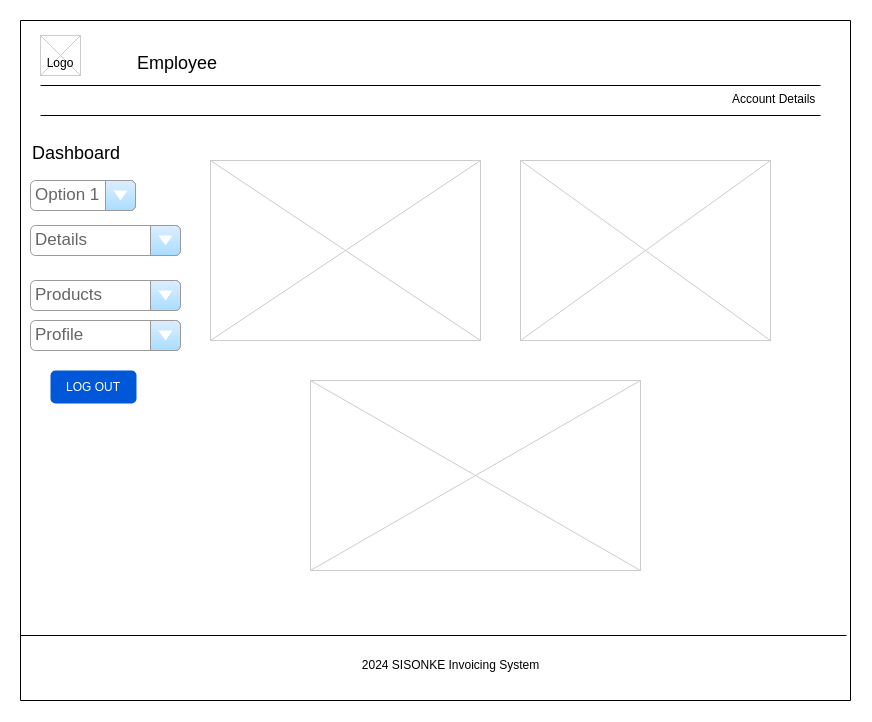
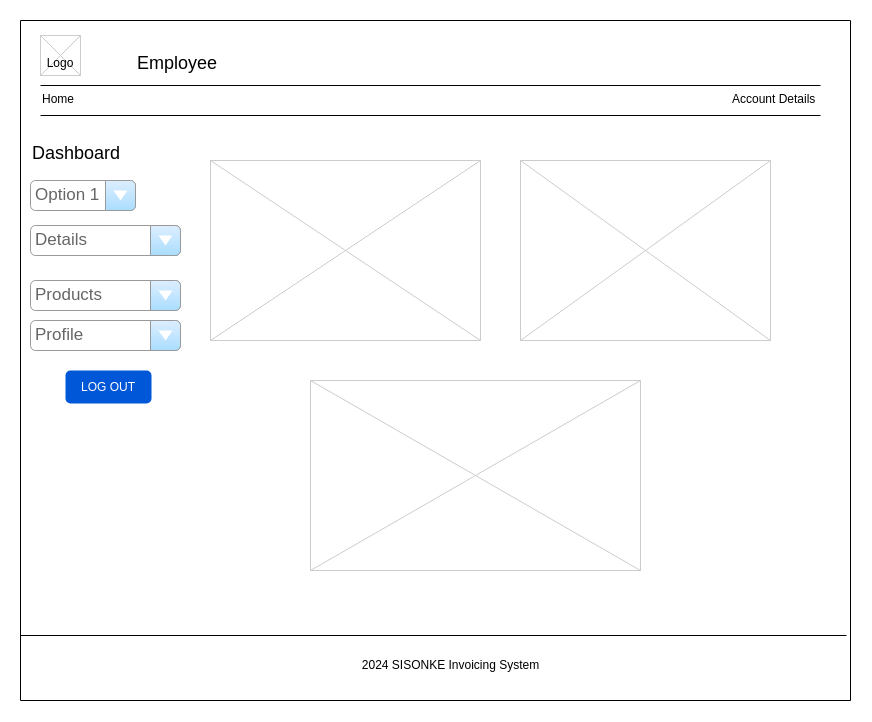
  <mxCell id="0" />
  <mxCell id="1" parent="0" />
  <mxCell id="2" value="" style="swimlane;startSize=0;" parent="1" vertex="1"><mxGeometry width="830" height="680" as="geometry" x="20" y="20" /></mxCell>
  <mxCell id="3" value="" style="line;strokeWidth=1" parent="2" vertex="1"><mxGeometry y="610" width="826" height="10" as="geometry" /></mxCell>
  <mxCell id="4" value="Products" style="strokeWidth=1;shadow=0;dashed=0;align=center;html=1;shape=mxgraph.mockup.forms.comboBox;strokeColor=#999999;fillColor=#ddeeff;align=left;fillColor2=#aaddff;mainText=;fontColor=#666666;fontSize=17;spacingLeft=3;" vertex="1" parent="2"><mxGeometry x="10" y="260" width="150" height="30" as="geometry" /></mxCell>
  <mxCell id="5" value="Profile" style="strokeWidth=1;shadow=0;dashed=0;align=center;html=1;shape=mxgraph.mockup.forms.comboBox;strokeColor=#999999;fillColor=#ddeeff;align=left;fillColor2=#aaddff;mainText=;fontColor=#666666;fontSize=17;spacingLeft=3;" parent="2" vertex="1"><mxGeometry x="10" y="300" width="150" height="30" as="geometry" /></mxCell>
  <mxCell id="6" value="2024 SISONKE Invoicing System" style="text;html=1;align=center;verticalAlign=middle;resizable=0;points=[];autosize=1;strokeColor=none;fillColor=none;" vertex="1" parent="2"><mxGeometry x="330" y="630" width="200" height="30" as="geometry" /></mxCell>
  <mxCell id="7" value="" style="verticalLabelPosition=bottom;verticalAlign=top;strokeWidth=1;shape=mxgraph.mockup.graphics.iconGrid;strokeColor=#CCCCCC;gridSize=1,1;" parent="2" vertex="1"><mxGeometry x="500" y="140" width="250" height="180" as="geometry" /></mxCell>
- <mxCell id="8" value="LOG OUT" style="rounded=1;fillColor=#0057D8;strokeColor=none;html=1;whiteSpace=wrap;fontColor=#ffffff;align=center;verticalAlign=middle;fontStyle=0;fontSize=12;sketch=0;" vertex="1" parent="2"><mxGeometry x="30" y="350" width="86" height="33" as="geometry" /></mxCell>
+ <mxCell id="8" value="LOG OUT" style="rounded=1;fillColor=#0057D8;strokeColor=none;html=1;whiteSpace=wrap;fontColor=#ffffff;align=center;verticalAlign=middle;fontStyle=0;fontSize=12;sketch=0;" vertex="1" parent="2"><mxGeometry x="45" y="350" width="86" height="33" as="geometry" /></mxCell>
  <mxCell id="9" value="" style="verticalLabelPosition=bottom;verticalAlign=top;strokeWidth=1;shape=mxgraph.mockup.graphics.iconGrid;strokeColor=#CCCCCC;gridSize=1,1;" vertex="1" parent="2"><mxGeometry x="290" y="360" width="330" height="190" as="geometry" /></mxCell>
  <mxCell id="10" value="" style="verticalLabelPosition=bottom;verticalAlign=top;strokeWidth=1;shape=mxgraph.mockup.graphics.iconGrid;strokeColor=#CCCCCC;gridSize=1,1;" parent="1" vertex="1"><mxGeometry x="210" y="160" width="270" height="180" as="geometry" /></mxCell>
  <mxCell id="11" value="Employee" style="text;spacingTop=-5;fontSize=18;fontStyle=0" parent="1" vertex="1"><mxGeometry x="135" y="50" width="230" height="20" as="geometry" /></mxCell>
  <mxCell id="12" value="" style="line;strokeWidth=1" parent="1" vertex="1"><mxGeometry x="40" y="80" width="780" height="10" as="geometry" /></mxCell>
  <mxCell id="13" value="" style="line;strokeWidth=1" parent="1" vertex="1"><mxGeometry x="40" y="110" width="780" height="10" as="geometry" /></mxCell>
+ <mxCell id="14" value="Home" style="text;spacingTop=-5;" parent="1" vertex="1"><mxGeometry x="40" y="90" width="30" height="20" as="geometry" /></mxCell>
  <mxCell id="15" value="Account Details" style="text;spacingTop=-5;" parent="1" vertex="1"><mxGeometry x="730" y="90" width="30" height="20" as="geometry" /></mxCell>
  <mxCell id="16" value="" style="verticalLabelPosition=bottom;verticalAlign=top;strokeWidth=1;shape=mxgraph.mockup.graphics.iconGrid;strokeColor=#CCCCCC;gridSize=1,1;" parent="1" vertex="1"><mxGeometry x="40" y="35" width="40" height="40" as="geometry" /></mxCell>
  <mxCell id="17" value="&#10;Logo" style="text;spacingTop=-5;align=center" parent="1" vertex="1"><mxGeometry x="40" y="40" width="40" height="40" as="geometry" /></mxCell>
  <mxCell id="18" value="Option 1" style="strokeWidth=1;shadow=0;dashed=0;align=center;html=1;shape=mxgraph.mockup.forms.comboBox;strokeColor=#999999;fillColor=#ddeeff;align=left;fillColor2=#aaddff;mainText=;fontColor=#666666;fontSize=17;spacingLeft=3;" parent="1" vertex="1"><mxGeometry x="30" y="180" width="105" height="30" as="geometry" /></mxCell>
  <mxCell id="19" value="Details" style="strokeWidth=1;shadow=0;dashed=0;align=center;html=1;shape=mxgraph.mockup.forms.comboBox;strokeColor=#999999;fillColor=#ddeeff;align=left;fillColor2=#aaddff;mainText=;fontColor=#666666;fontSize=17;spacingLeft=3;" parent="1" vertex="1"><mxGeometry x="30" y="225" width="150" height="30" as="geometry" /></mxCell>
  <mxCell id="20" value="Dashboard" style="text;spacingTop=-5;fontSize=18;fontStyle=0" parent="1" vertex="1"><mxGeometry x="30" y="140" width="230" height="20" as="geometry" /></mxCell>
